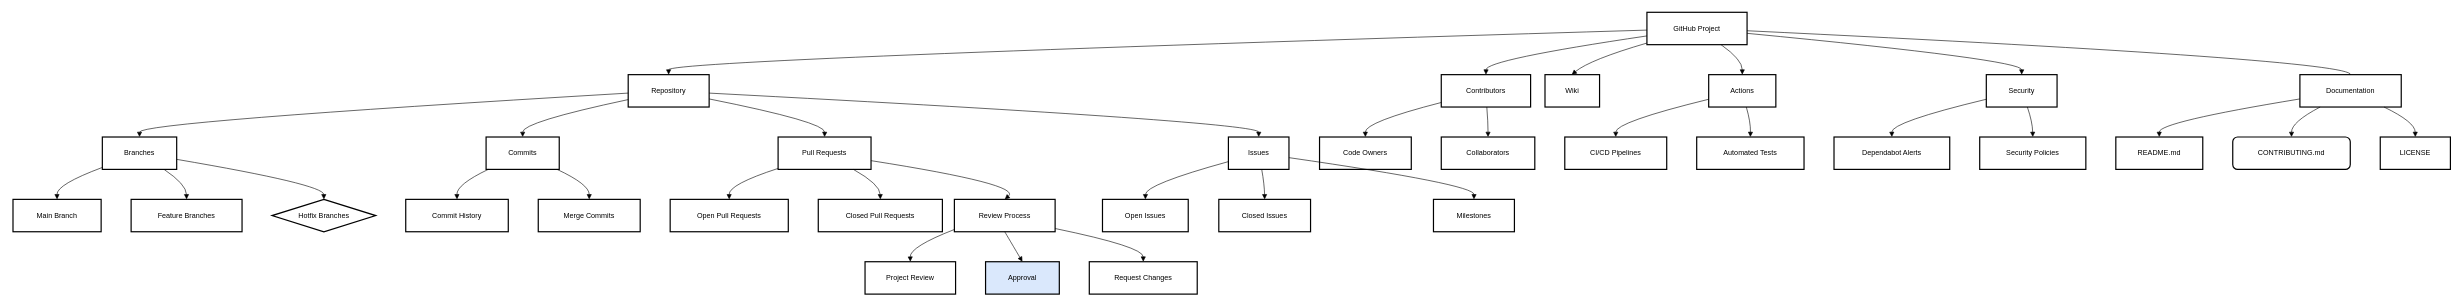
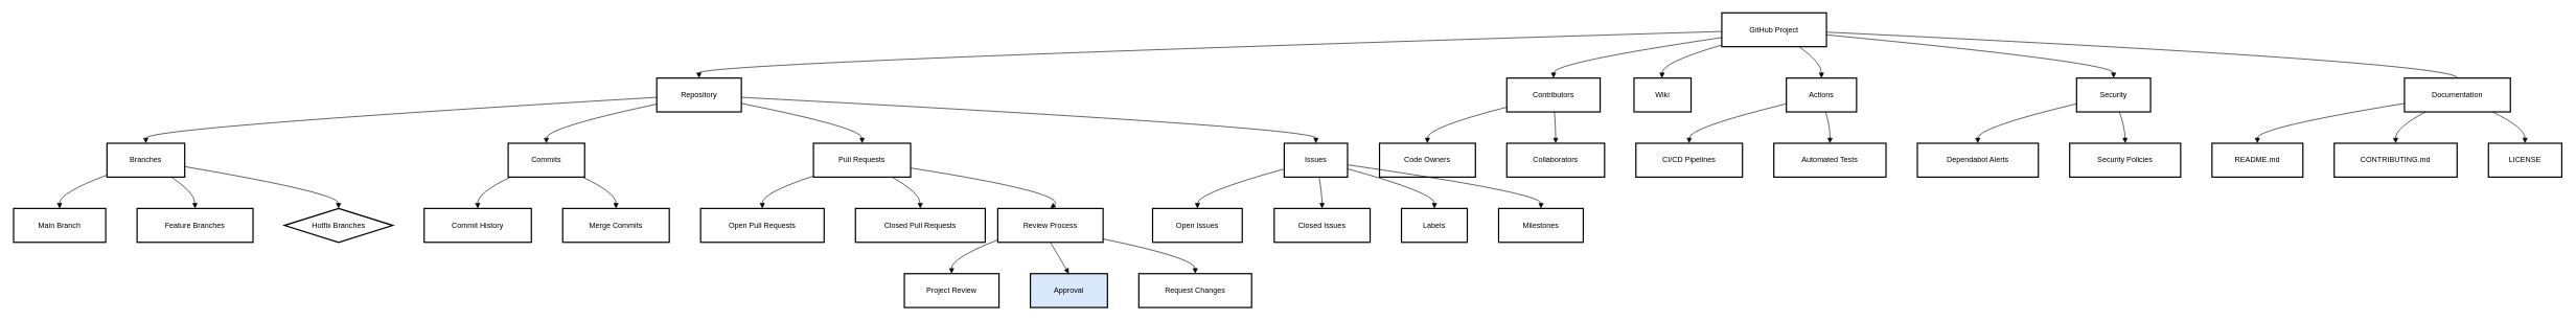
  <mxCell id="0" />
  <mxCell id="1" parent="0" />
  <mxCell id="2" value="GitHub Project" style="whiteSpace=wrap;strokeWidth=2;" vertex="1" parent="1"><mxGeometry x="2745" y="20" width="167" height="54" as="geometry" /></mxCell>
  <mxCell id="3" value="Repository" style="whiteSpace=wrap;strokeWidth=2;" vertex="1" parent="1"><mxGeometry x="1046" y="124" width="135" height="54" as="geometry" /></mxCell>
  <mxCell id="4" value="Branches" style="whiteSpace=wrap;strokeWidth=2;" vertex="1" parent="1"><mxGeometry x="169" y="228" width="124" height="54" as="geometry" /></mxCell>
  <mxCell id="5" value="Main Branch" style="whiteSpace=wrap;strokeWidth=2;" vertex="1" parent="1"><mxGeometry x="20" y="332" width="147" height="54" as="geometry" /></mxCell>
  <mxCell id="6" value="Feature Branches" style="whiteSpace=wrap;strokeWidth=2;" vertex="1" parent="1"><mxGeometry x="217" y="332" width="185" height="54" as="geometry" /></mxCell>
  <mxCell id="7" value="Hotfix Branches" style="rhombus;whiteSpace=wrap;strokeWidth=2;" vertex="1" parent="1"><mxGeometry x="452" y="332" width="173" height="54" as="geometry" /></mxCell>
  <mxCell id="8" value="Commits" style="whiteSpace=wrap;strokeWidth=2;" vertex="1" parent="1"><mxGeometry x="809" y="228" width="122" height="54" as="geometry" /></mxCell>
  <mxCell id="9" value="Commit History" style="whiteSpace=wrap;strokeWidth=2;" vertex="1" parent="1"><mxGeometry x="675" y="332" width="171" height="54" as="geometry" /></mxCell>
  <mxCell id="10" value="Merge Commits" style="whiteSpace=wrap;strokeWidth=2;" vertex="1" parent="1"><mxGeometry x="896" y="332" width="170" height="54" as="geometry" /></mxCell>
  <mxCell id="11" value="Pull Requests" style="whiteSpace=wrap;strokeWidth=2;" vertex="1" parent="1"><mxGeometry x="1296" y="228" width="155" height="54" as="geometry" /></mxCell>
  <mxCell id="12" value="Open Pull Requests" style="whiteSpace=wrap;strokeWidth=2;" vertex="1" parent="1"><mxGeometry x="1116" y="332" width="197" height="54" as="geometry" /></mxCell>
  <mxCell id="13" value="Closed Pull Requests" style="whiteSpace=wrap;strokeWidth=2;" vertex="1" parent="1"><mxGeometry x="1363" y="332" width="207" height="54" as="geometry" /></mxCell>
  <mxCell id="14" value="Review Process" style="whiteSpace=wrap;strokeWidth=2;" vertex="1" parent="1"><mxGeometry x="1590" y="332" width="168" height="54" as="geometry" /></mxCell>
  <mxCell id="15" value="Project Review" style="whiteSpace=wrap;strokeWidth=2;" vertex="1" parent="1"><mxGeometry x="1441" y="436" width="151" height="54" as="geometry" /></mxCell>
  <mxCell id="16" value="Approval" style="whiteSpace=wrap;strokeWidth=2;fillColor=#dae8fc;" vertex="1" parent="1"><mxGeometry x="1642" y="436" width="123" height="54" as="geometry" /></mxCell>
  <mxCell id="17" value="Request Changes" style="whiteSpace=wrap;strokeWidth=2;" vertex="1" parent="1"><mxGeometry x="1815" y="436" width="180" height="54" as="geometry" /></mxCell>
  <mxCell id="18" value="Issues" style="whiteSpace=wrap;strokeWidth=2;" vertex="1" parent="1"><mxGeometry x="2047" y="228" width="101" height="54" as="geometry" /></mxCell>
  <mxCell id="19" value="Open Issues" style="whiteSpace=wrap;strokeWidth=2;" vertex="1" parent="1"><mxGeometry x="1837" y="332" width="143" height="54" as="geometry" /></mxCell>
  <mxCell id="20" value="Closed Issues" style="whiteSpace=wrap;strokeWidth=2;" vertex="1" parent="1"><mxGeometry x="2031" y="332" width="153" height="54" as="geometry" /></mxCell>
+ <mxCell id="21" value="Labels" style="whiteSpace=wrap;strokeWidth=2;" vertex="1" parent="1"><mxGeometry x="2234" y="332" width="105" height="54" as="geometry" /></mxCell>
  <mxCell id="22" value="Milestones" style="whiteSpace=wrap;strokeWidth=2;" vertex="1" parent="1"><mxGeometry x="2389" y="332" width="135" height="54" as="geometry" /></mxCell>
  <mxCell id="23" value="Contributors" style="whiteSpace=wrap;strokeWidth=2;" vertex="1" parent="1"><mxGeometry x="2402" y="124" width="149" height="54" as="geometry" /></mxCell>
  <mxCell id="24" value="Code Owners" style="whiteSpace=wrap;strokeWidth=2;" vertex="1" parent="1"><mxGeometry x="2199" y="228" width="153" height="54" as="geometry" /></mxCell>
  <mxCell id="25" value="Collaborators" style="whiteSpace=wrap;strokeWidth=2;" vertex="1" parent="1"><mxGeometry x="2402" y="228" width="156" height="54" as="geometry" /></mxCell>
- <mxCell id="26" value="Wiki" style="whiteSpace=wrap;strokeWidth=2;" vertex="1" parent="1"><mxGeometry x="2575" y="124" width="91" height="54" as="geometry" /></mxCell>
+ <mxCell id="26" value="Wiki" style="whiteSpace=wrap;strokeWidth=2;" vertex="1" parent="1"><mxGeometry x="2605" y="124" width="91" height="54" as="geometry" /></mxCell>
  <mxCell id="27" value="Actions" style="whiteSpace=wrap;strokeWidth=2;" vertex="1" parent="1"><mxGeometry x="2848" y="124" width="112" height="54" as="geometry" /></mxCell>
  <mxCell id="28" value="CI/CD Pipelines" style="whiteSpace=wrap;strokeWidth=2;" vertex="1" parent="1"><mxGeometry x="2608" y="228" width="170" height="54" as="geometry" /></mxCell>
  <mxCell id="29" value="Automated Tests" style="whiteSpace=wrap;strokeWidth=2;" vertex="1" parent="1"><mxGeometry x="2828" y="228" width="179" height="54" as="geometry" /></mxCell>
  <mxCell id="30" value="Security" style="whiteSpace=wrap;strokeWidth=2;" vertex="1" parent="1"><mxGeometry x="3311" y="124" width="118" height="54" as="geometry" /></mxCell>
  <mxCell id="31" value="Dependabot Alerts" style="whiteSpace=wrap;strokeWidth=2;" vertex="1" parent="1"><mxGeometry x="3057" y="228" width="193" height="54" as="geometry" /></mxCell>
  <mxCell id="32" value="Security Policies" style="whiteSpace=wrap;strokeWidth=2;" vertex="1" parent="1"><mxGeometry x="3300" y="228" width="177" height="54" as="geometry" /></mxCell>
  <mxCell id="33" value="Documentation" style="whiteSpace=wrap;strokeWidth=2;" vertex="1" parent="1"><mxGeometry x="3834" y="124" width="169" height="54" as="geometry" /></mxCell>
  <mxCell id="34" value="README.md" style="whiteSpace=wrap;strokeWidth=2;" vertex="1" parent="1"><mxGeometry x="3527" y="228" width="145" height="54" as="geometry" /></mxCell>
- <mxCell id="35" value="CONTRIBUTING.md" style="whiteSpace=wrap;strokeWidth=2;rounded=1;" vertex="1" parent="1"><mxGeometry x="3722" y="228" width="196" height="54" as="geometry" /></mxCell>
+ <mxCell id="35" value="CONTRIBUTING.md" style="whiteSpace=wrap;strokeWidth=2;" vertex="1" parent="1"><mxGeometry x="3722" y="228" width="196" height="54" as="geometry" /></mxCell>
  <mxCell id="36" value="LICENSE" style="whiteSpace=wrap;strokeWidth=2;" vertex="1" parent="1"><mxGeometry x="3968" y="228" width="117" height="54" as="geometry" /></mxCell>
  <mxCell id="37" value="" style="curved=1;startArrow=none;endArrow=block;exitX=0;exitY=0.55;entryX=0.5;entryY=0;" edge="1" parent="1" source="2" target="3"><mxGeometry relative="1" as="geometry"><Array as="points"><mxPoint x="1113" y="99" /></Array></mxGeometry></mxCell>
  <mxCell id="38" value="" style="curved=1;startArrow=none;endArrow=block;exitX=0;exitY=0.57;entryX=0.5;entryY=0;" edge="1" parent="1" source="3" target="4"><mxGeometry relative="1" as="geometry"><Array as="points"><mxPoint x="231" y="203" /></Array></mxGeometry></mxCell>
  <mxCell id="39" value="" style="curved=1;startArrow=none;endArrow=block;exitX=0;exitY=0.94;entryX=0.5;entryY=0;" edge="1" parent="1" source="4" target="5"><mxGeometry relative="1" as="geometry"><Array as="points"><mxPoint x="93" y="307" /></Array></mxGeometry></mxCell>
  <mxCell id="40" value="" style="curved=1;startArrow=none;endArrow=block;exitX=0.83;exitY=1;entryX=0.5;entryY=0;" edge="1" parent="1" source="4" target="6"><mxGeometry relative="1" as="geometry"><Array as="points"><mxPoint x="309" y="307" /></Array></mxGeometry></mxCell>
  <mxCell id="41" value="" style="curved=1;startArrow=none;endArrow=block;exitX=1;exitY=0.69;entryX=0.5;entryY=0;" edge="1" parent="1" source="4" target="7"><mxGeometry relative="1" as="geometry"><Array as="points"><mxPoint x="538" y="307" /></Array></mxGeometry></mxCell>
  <mxCell id="42" value="" style="curved=1;startArrow=none;endArrow=block;exitX=0;exitY=0.77;entryX=0.5;entryY=0;" edge="1" parent="1" source="3" target="8"><mxGeometry relative="1" as="geometry"><Array as="points"><mxPoint x="870" y="203" /></Array></mxGeometry></mxCell>
  <mxCell id="43" value="" style="curved=1;startArrow=none;endArrow=block;exitX=0.03;exitY=1;entryX=0.5;entryY=0;" edge="1" parent="1" source="8" target="9"><mxGeometry relative="1" as="geometry"><Array as="points"><mxPoint x="760" y="307" /></Array></mxGeometry></mxCell>
  <mxCell id="44" value="" style="curved=1;startArrow=none;endArrow=block;exitX=0.97;exitY=1;entryX=0.5;entryY=0;" edge="1" parent="1" source="8" target="10"><mxGeometry relative="1" as="geometry"><Array as="points"><mxPoint x="981" y="307" /></Array></mxGeometry></mxCell>
  <mxCell id="45" value="" style="curved=1;startArrow=none;endArrow=block;exitX=1;exitY=0.75;entryX=0.5;entryY=0;" edge="1" parent="1" source="3" target="11"><mxGeometry relative="1" as="geometry"><Array as="points"><mxPoint x="1374" y="203" /></Array></mxGeometry></mxCell>
  <mxCell id="46" value="" style="curved=1;startArrow=none;endArrow=block;exitX=0;exitY=0.97;entryX=0.5;entryY=0;" edge="1" parent="1" source="11" target="12"><mxGeometry relative="1" as="geometry"><Array as="points"><mxPoint x="1214" y="307" /></Array></mxGeometry></mxCell>
  <mxCell id="47" value="" style="curved=1;startArrow=none;endArrow=block;exitX=0.81;exitY=1;entryX=0.5;entryY=0;" edge="1" parent="1" source="11" target="13"><mxGeometry relative="1" as="geometry"><Array as="points"><mxPoint x="1466" y="307" /></Array></mxGeometry></mxCell>
  <mxCell id="48" value="" style="curved=1;startArrow=none;endArrow=block;exitX=1;exitY=0.73;entryX=0.5;entryY=0;" edge="1" parent="1" source="11" target="14"><mxGeometry relative="1" as="geometry"><Array as="points"><mxPoint x="1703" y="307" /></Array></mxGeometry></mxCell>
  <mxCell id="49" value="" style="curved=1;startArrow=none;endArrow=block;exitX=0;exitY=0.93;entryX=0.5;entryY=0;" edge="1" parent="1" source="14" target="15"><mxGeometry relative="1" as="geometry"><Array as="points"><mxPoint x="1516" y="411" /></Array></mxGeometry></mxCell>
  <mxCell id="50" value="" style="curved=1;startArrow=none;endArrow=block;exitX=0.5;exitY=1;entryX=0.5;entryY=0;" edge="1" parent="1" source="14" target="16"><mxGeometry relative="1" as="geometry"><Array as="points" /></mxGeometry></mxCell>
  <mxCell id="51" value="" style="curved=1;startArrow=none;endArrow=block;exitX=1;exitY=0.9;entryX=0.5;entryY=0;" edge="1" parent="1" source="14" target="17"><mxGeometry relative="1" as="geometry"><Array as="points"><mxPoint x="1905" y="411" /></Array></mxGeometry></mxCell>
  <mxCell id="52" value="" style="curved=1;startArrow=none;endArrow=block;exitX=1;exitY=0.57;entryX=0.5;entryY=0;" edge="1" parent="1" source="3" target="18"><mxGeometry relative="1" as="geometry"><Array as="points"><mxPoint x="2098" y="203" /></Array></mxGeometry></mxCell>
  <mxCell id="53" value="" style="curved=1;startArrow=none;endArrow=block;exitX=0;exitY=0.76;entryX=0.5;entryY=0;" edge="1" parent="1" source="18" target="19"><mxGeometry relative="1" as="geometry"><Array as="points"><mxPoint x="1909" y="307" /></Array></mxGeometry></mxCell>
  <mxCell id="54" value="" style="curved=1;startArrow=none;endArrow=block;exitX=0.55;exitY=1;entryX=0.5;entryY=0;" edge="1" parent="1" source="18" target="20"><mxGeometry relative="1" as="geometry"><Array as="points"><mxPoint x="2107" y="307" /></Array></mxGeometry></mxCell>
+ <mxCell id="55" value="" style="curved=1;startArrow=none;endArrow=block;exitX=1.01;exitY=0.76;entryX=0.5;entryY=0;" edge="1" parent="1" source="18" target="21"><mxGeometry relative="1" as="geometry"><Array as="points"><mxPoint x="2287" y="307" /></Array></mxGeometry></mxCell>
  <mxCell id="56" value="" style="curved=1;startArrow=none;endArrow=block;exitX=1.01;exitY=0.64;entryX=0.5;entryY=0;" edge="1" parent="1" source="18" target="22"><mxGeometry relative="1" as="geometry"><Array as="points"><mxPoint x="2457" y="307" /></Array></mxGeometry></mxCell>
  <mxCell id="57" value="" style="curved=1;startArrow=none;endArrow=block;exitX=0;exitY=0.73;entryX=0.5;entryY=0;" edge="1" parent="1" source="2" target="23"><mxGeometry relative="1" as="geometry"><Array as="points"><mxPoint x="2477" y="99" /></Array></mxGeometry></mxCell>
  <mxCell id="58" value="" style="curved=1;startArrow=none;endArrow=block;exitX=0;exitY=0.86;entryX=0.5;entryY=0;" edge="1" parent="1" source="23" target="24"><mxGeometry relative="1" as="geometry"><Array as="points"><mxPoint x="2275" y="203" /></Array></mxGeometry></mxCell>
  <mxCell id="59" value="" style="curved=1;startArrow=none;endArrow=block;exitX=0.51;exitY=1;entryX=0.5;entryY=0;" edge="1" parent="1" source="23" target="25"><mxGeometry relative="1" as="geometry"><Array as="points"><mxPoint x="2480" y="203" /></Array></mxGeometry></mxCell>
  <mxCell id="60" value="" style="curved=1;startArrow=none;endArrow=block;exitX=0;exitY=0.95;entryX=0.49;entryY=0;" edge="1" parent="1" source="2" target="26"><mxGeometry relative="1" as="geometry"><Array as="points"><mxPoint x="2650" y="99" /></Array></mxGeometry></mxCell>
  <mxCell id="61" value="" style="curved=1;startArrow=none;endArrow=block;exitX=0.74;exitY=1;entryX=0.5;entryY=0;" edge="1" parent="1" source="2" target="27"><mxGeometry relative="1" as="geometry"><Array as="points"><mxPoint x="2904" y="99" /></Array></mxGeometry></mxCell>
  <mxCell id="62" value="" style="curved=1;startArrow=none;endArrow=block;exitX=0;exitY=0.76;entryX=0.5;entryY=0;" edge="1" parent="1" source="27" target="28"><mxGeometry relative="1" as="geometry"><Array as="points"><mxPoint x="2693" y="203" /></Array></mxGeometry></mxCell>
  <mxCell id="63" value="" style="curved=1;startArrow=none;endArrow=block;exitX=0.56;exitY=1;entryX=0.5;entryY=0;" edge="1" parent="1" source="27" target="29"><mxGeometry relative="1" as="geometry"><Array as="points"><mxPoint x="2918" y="203" /></Array></mxGeometry></mxCell>
  <mxCell id="64" value="" style="curved=1;startArrow=none;endArrow=block;exitX=1;exitY=0.65;entryX=0.5;entryY=0;" edge="1" parent="1" source="2" target="30"><mxGeometry relative="1" as="geometry"><Array as="points"><mxPoint x="3370" y="99" /></Array></mxGeometry></mxCell>
  <mxCell id="65" value="" style="curved=1;startArrow=none;endArrow=block;exitX=0;exitY=0.76;entryX=0.5;entryY=0;" edge="1" parent="1" source="30" target="31"><mxGeometry relative="1" as="geometry"><Array as="points"><mxPoint x="3153" y="203" /></Array></mxGeometry></mxCell>
  <mxCell id="66" value="" style="curved=1;startArrow=none;endArrow=block;exitX=0.58;exitY=1;entryX=0.5;entryY=0;" edge="1" parent="1" source="30" target="32"><mxGeometry relative="1" as="geometry"><Array as="points"><mxPoint x="3388" y="203" /></Array></mxGeometry></mxCell>
  <mxCell id="67" value="" style="curved=1;startArrow=none;endArrow=none;exitX=1;exitY=0.57;entryX=0.5;entryY=0;" edge="1" parent="1" source="2" target="33"><mxGeometry relative="1" as="geometry"><Array as="points"><mxPoint x="3919" y="99" /></Array></mxGeometry></mxCell>
  <mxCell id="68" value="" style="curved=1;startArrow=none;endArrow=block;exitX=0;exitY=0.75;entryX=0.5;entryY=0;" edge="1" parent="1" source="33" target="34"><mxGeometry relative="1" as="geometry"><Array as="points"><mxPoint x="3599" y="203" /></Array></mxGeometry></mxCell>
  <mxCell id="69" value="" style="curved=1;startArrow=none;endArrow=block;exitX=0.2;exitY=1;entryX=0.5;entryY=0;" edge="1" parent="1" source="33" target="35"><mxGeometry relative="1" as="geometry"><Array as="points"><mxPoint x="3820" y="203" /></Array></mxGeometry></mxCell>
  <mxCell id="70" value="" style="curved=1;startArrow=none;endArrow=block;exitX=0.83;exitY=1;entryX=0.5;entryY=0;" edge="1" parent="1" source="33" target="36"><mxGeometry relative="1" as="geometry"><Array as="points"><mxPoint x="4026" y="203" /></Array></mxGeometry></mxCell>
